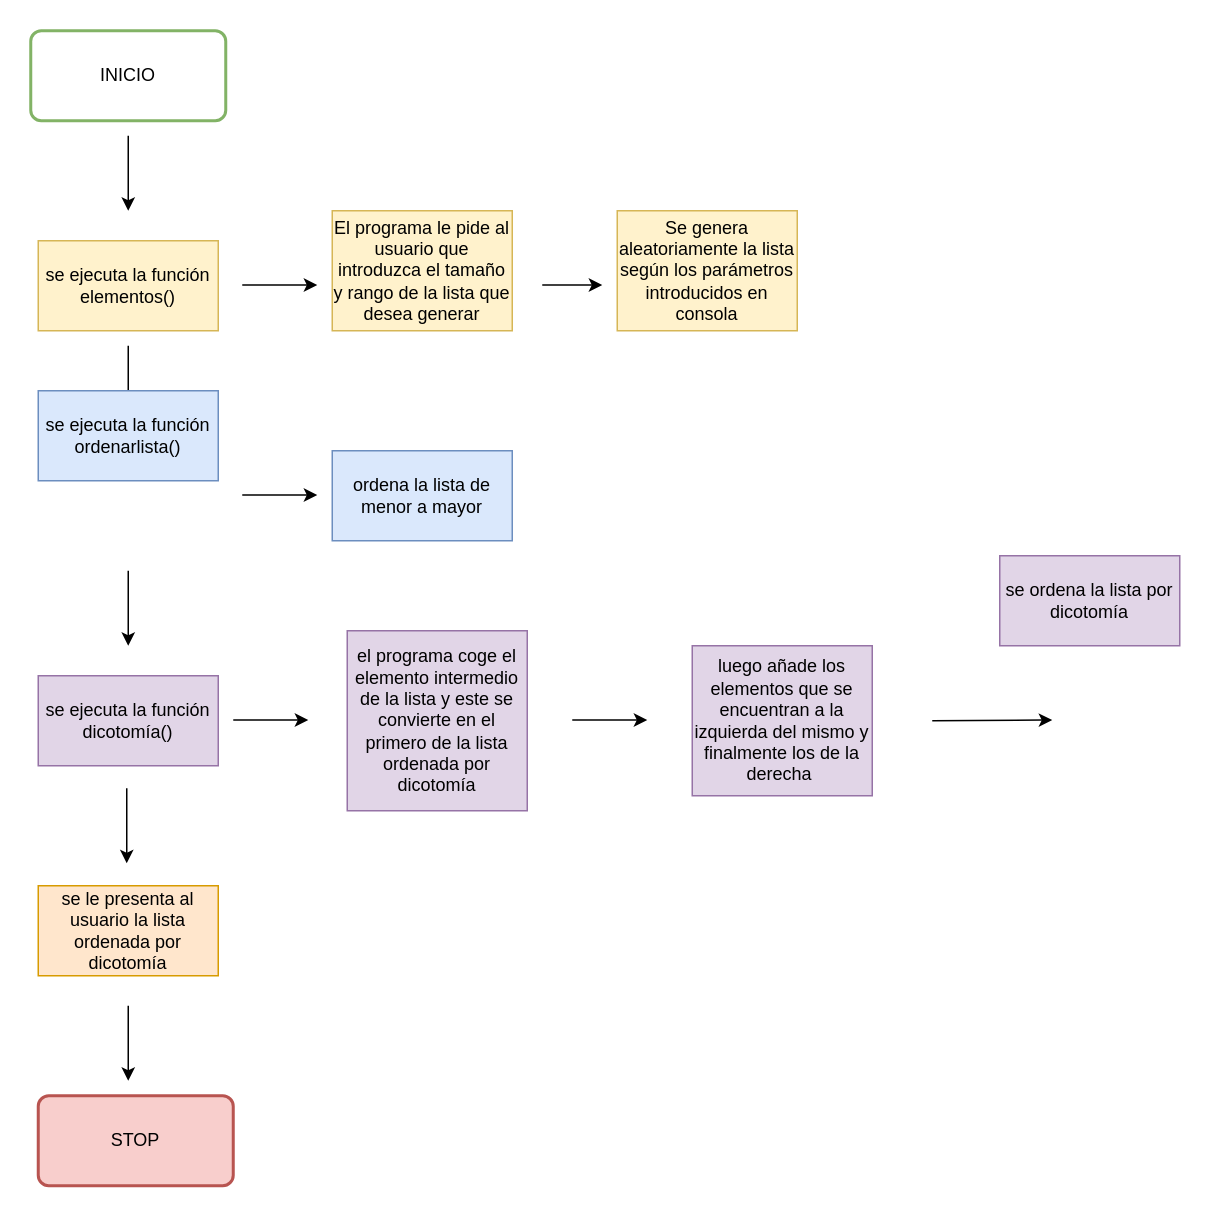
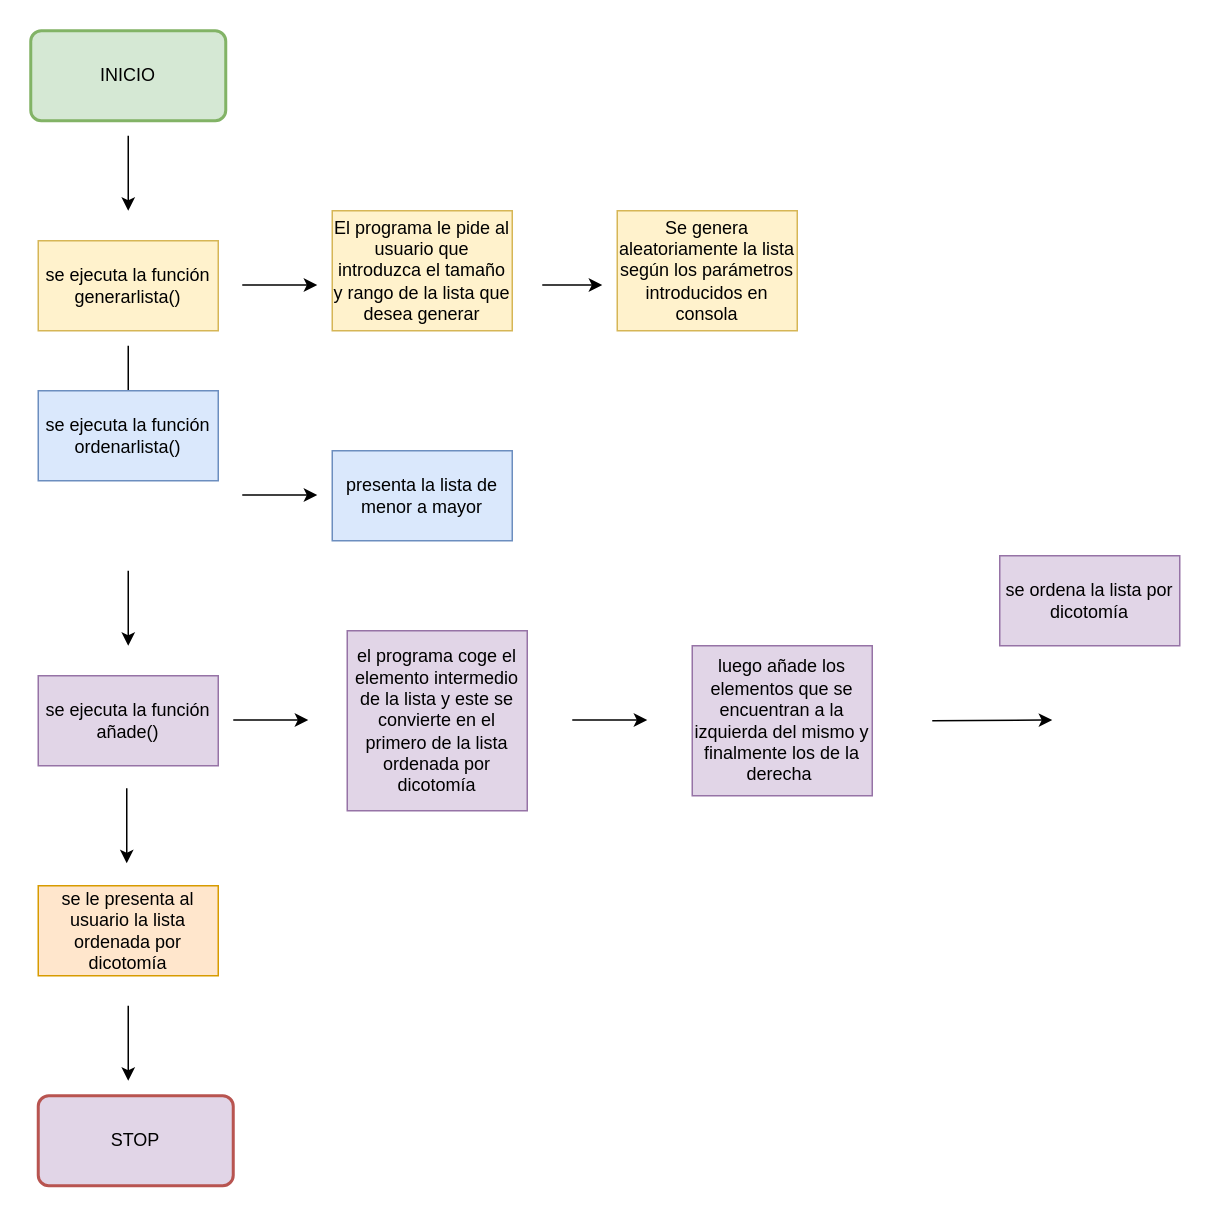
  <mxCell id="0" />
  <mxCell id="1" parent="0" />
- <mxCell id="2" value="INICIO" style="rounded=1;whiteSpace=wrap;html=1;absoluteArcSize=1;arcSize=14;strokeWidth=2;fillColor=#ffffff;strokeColor=#82b366;" parent="1" vertex="1"><mxGeometry x="20" y="20" width="130" height="60" as="geometry" /></mxCell>
+ <mxCell id="2" value="INICIO" style="rounded=1;whiteSpace=wrap;html=1;absoluteArcSize=1;arcSize=14;strokeWidth=2;fillColor=#d5e8d4;strokeColor=#82b366;" parent="1" vertex="1"><mxGeometry x="20" y="20" width="130" height="60" as="geometry" /></mxCell>
  <mxCell id="3" value="" style="endArrow=classic;html=1;rounded=0;" parent="1" edge="1"><mxGeometry width="50" height="50" relative="1" as="geometry"><mxPoint x="85" y="90" as="sourcePoint" /><mxPoint x="85" y="140" as="targetPoint" /></mxGeometry></mxCell>
- <mxCell id="4" value="se ejecuta la función elementos()" style="rounded=0;whiteSpace=wrap;html=1;fillColor=#fff2cc;strokeColor=#d6b656;" parent="1" vertex="1"><mxGeometry x="25" y="160" width="120" height="60" as="geometry" /></mxCell>
+ <mxCell id="4" value="se ejecuta la función generarlista()" style="rounded=0;whiteSpace=wrap;html=1;fillColor=#fff2cc;strokeColor=#d6b656;" parent="1" vertex="1"><mxGeometry x="25" y="160" width="120" height="60" as="geometry" /></mxCell>
  <mxCell id="5" value="El programa le pide al usuario que introduzca el tamaño y rango de la lista que desea generar" style="rounded=0;whiteSpace=wrap;html=1;fillColor=#fff2cc;strokeColor=#d6b656;" parent="1" vertex="1"><mxGeometry x="221" y="140" width="120" height="80" as="geometry" /></mxCell>
  <mxCell id="6" value="" style="endArrow=classic;html=1;rounded=0;" parent="1" edge="1"><mxGeometry width="50" height="50" relative="1" as="geometry"><mxPoint x="85" y="230" as="sourcePoint" /><mxPoint x="85" y="280" as="targetPoint" /></mxGeometry></mxCell>
  <mxCell id="7" value="Se genera aleatoriamente la lista según los parámetros introducidos en consola" style="rounded=0;whiteSpace=wrap;html=1;fillColor=#fff2cc;strokeColor=#d6b656;" parent="1" vertex="1"><mxGeometry x="411" y="140" width="120" height="80" as="geometry" /></mxCell>
  <mxCell id="8" value="" style="endArrow=classic;html=1;rounded=0;" parent="1" edge="1"><mxGeometry width="50" height="50" relative="1" as="geometry"><mxPoint x="85" y="380" as="sourcePoint" /><mxPoint x="85" y="430" as="targetPoint" /></mxGeometry></mxCell>
  <mxCell id="9" value="" style="endArrow=classic;html=1;rounded=0;" parent="1" edge="1"><mxGeometry width="50" height="50" relative="1" as="geometry"><mxPoint x="361" y="189.5" as="sourcePoint" /><mxPoint x="401" y="189.5" as="targetPoint" /></mxGeometry></mxCell>
  <mxCell id="10" value="" style="endArrow=classic;html=1;rounded=0;" parent="1" edge="1"><mxGeometry width="50" height="50" relative="1" as="geometry"><mxPoint x="161" y="189.5" as="sourcePoint" /><mxPoint x="211" y="189.5" as="targetPoint" /></mxGeometry></mxCell>
  <mxCell id="11" value="se ejecuta la función ordenarlista()" style="rounded=0;whiteSpace=wrap;html=1;fillColor=#dae8fc;strokeColor=#6c8ebf;" parent="1" vertex="1"><mxGeometry x="25" y="260" width="120" height="60" as="geometry" /></mxCell>
- <mxCell id="12" value="se ejecuta la función dicotomía()" style="rounded=0;whiteSpace=wrap;html=1;fillColor=#e1d5e7;strokeColor=#9673a6;" parent="1" vertex="1"><mxGeometry x="25" y="450" width="120" height="60" as="geometry" /></mxCell>
+ <mxCell id="12" value="se ejecuta la función añade()" style="rounded=0;whiteSpace=wrap;html=1;fillColor=#e1d5e7;strokeColor=#9673a6;" parent="1" vertex="1"><mxGeometry x="25" y="450" width="120" height="60" as="geometry" /></mxCell>
  <mxCell id="13" value="se ordena la lista por dicotomía" style="rounded=0;whiteSpace=wrap;html=1;fillColor=#e1d5e7;strokeColor=#9673a6;" parent="1" vertex="1"><mxGeometry x="666" y="370" width="120" height="60" as="geometry" /></mxCell>
  <mxCell id="14" value="se le presenta al usuario la lista ordenada por dicotomía" style="rounded=0;whiteSpace=wrap;html=1;fillColor=#ffe6cc;strokeColor=#d79b00;" parent="1" vertex="1"><mxGeometry x="25" y="590" width="120" height="60" as="geometry" /></mxCell>
- <mxCell id="15" value="STOP" style="rounded=1;whiteSpace=wrap;html=1;absoluteArcSize=1;arcSize=14;strokeWidth=2;fillColor=#f8cecc;strokeColor=#b85450;" parent="1" vertex="1"><mxGeometry x="25" y="730" width="130" height="60" as="geometry" /></mxCell>
+ <mxCell id="15" value="STOP" style="rounded=1;whiteSpace=wrap;html=1;absoluteArcSize=1;arcSize=14;strokeWidth=2;fillColor=#e1d5e7;strokeColor=#b85450;" parent="1" vertex="1"><mxGeometry x="25" y="730" width="130" height="60" as="geometry" /></mxCell>
  <mxCell id="16" value="" style="endArrow=classic;html=1;rounded=0;" parent="1" edge="1"><mxGeometry width="50" height="50" relative="1" as="geometry"><mxPoint x="84" y="525" as="sourcePoint" /><mxPoint x="84" y="575" as="targetPoint" /></mxGeometry></mxCell>
  <mxCell id="17" value="" style="endArrow=classic;html=1;rounded=0;" parent="1" edge="1"><mxGeometry width="50" height="50" relative="1" as="geometry"><mxPoint x="85" y="670" as="sourcePoint" /><mxPoint x="85" y="720" as="targetPoint" /></mxGeometry></mxCell>
  <mxCell id="18" value="" style="endArrow=classic;html=1;rounded=0;" parent="1" edge="1"><mxGeometry width="50" height="50" relative="1" as="geometry"><mxPoint x="155" y="479.5" as="sourcePoint" /><mxPoint x="205" y="479.5" as="targetPoint" /></mxGeometry></mxCell>
  <mxCell id="19" value="el programa coge el elemento intermedio de la lista y este se convierte en el primero de la lista ordenada por dicotomía" style="rounded=0;whiteSpace=wrap;html=1;fillColor=#e1d5e7;strokeColor=#9673a6;" parent="1" vertex="1"><mxGeometry x="231" y="420" width="120" height="120" as="geometry" /></mxCell>
  <mxCell id="20" value="luego añade los elementos que se encuentran a la izquierda del mismo y finalmente los de la derecha&amp;nbsp;" style="rounded=0;whiteSpace=wrap;html=1;fillColor=#e1d5e7;strokeColor=#9673a6;" parent="1" vertex="1"><mxGeometry x="461" y="430" width="120" height="100" as="geometry" /></mxCell>
  <mxCell id="21" value="" style="endArrow=classic;html=1;rounded=0;" parent="1" edge="1"><mxGeometry width="50" height="50" relative="1" as="geometry"><mxPoint x="381" y="479.5" as="sourcePoint" /><mxPoint x="431" y="479.5" as="targetPoint" /></mxGeometry></mxCell>
  <mxCell id="22" value="" style="endArrow=classic;html=1;rounded=0;" parent="1" edge="1"><mxGeometry width="50" height="50" relative="1" as="geometry"><mxPoint x="621" y="480" as="sourcePoint" /><mxPoint x="701" y="479.5" as="targetPoint" /></mxGeometry></mxCell>
- <mxCell id="23" value="ordena la lista de menor a mayor" style="rounded=0;whiteSpace=wrap;html=1;fillColor=#dae8fc;strokeColor=#6c8ebf;" vertex="1" parent="1"><mxGeometry x="221" y="300" width="120" height="60" as="geometry" /></mxCell>
+ <mxCell id="23" value="presenta la lista de menor a mayor" style="rounded=0;whiteSpace=wrap;html=1;fillColor=#dae8fc;strokeColor=#6c8ebf;" vertex="1" parent="1"><mxGeometry x="221" y="300" width="120" height="60" as="geometry" /></mxCell>
  <mxCell id="24" value="" style="endArrow=classic;html=1;rounded=0;" edge="1" parent="1"><mxGeometry width="50" height="50" relative="1" as="geometry"><mxPoint x="161" y="329.5" as="sourcePoint" /><mxPoint x="211" y="329.5" as="targetPoint" /></mxGeometry></mxCell>
